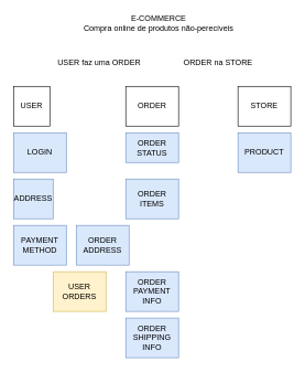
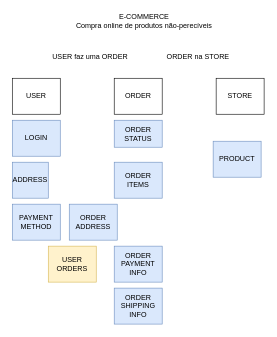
  <mxCell id="0" />
  <mxCell id="1" parent="0" />
  <mxCell id="2" value="ORDER" style="rounded=0;whiteSpace=wrap;html=1;" vertex="1" parent="1"><mxGeometry x="190" y="130" width="80" height="60" as="geometry" /></mxCell>
- <mxCell id="3" value="USER" style="rounded=0;whiteSpace=wrap;html=1;" vertex="1" parent="1"><mxGeometry x="20" y="130" width="55" height="60" as="geometry" /></mxCell>
+ <mxCell id="3" value="USER" style="rounded=0;whiteSpace=wrap;html=1;" vertex="1" parent="1"><mxGeometry x="20" y="130" width="80" height="60" as="geometry" /></mxCell>
  <mxCell id="4" value="USER faz uma ORDER" style="text;html=1;strokeColor=none;fillColor=none;align=center;verticalAlign=middle;whiteSpace=wrap;rounded=0;" vertex="1" parent="1"><mxGeometry x="40" y="80" width="220" height="30" as="geometry" /></mxCell>
  <mxCell id="5" value="STORE" style="rounded=0;whiteSpace=wrap;html=1;" vertex="1" parent="1"><mxGeometry x="360" y="130" width="80" height="60" as="geometry" /></mxCell>
  <mxCell id="6" value="ORDER na STORE" style="text;html=1;strokeColor=none;fillColor=none;align=center;verticalAlign=middle;whiteSpace=wrap;rounded=0;" vertex="1" parent="1"><mxGeometry x="220" y="80" width="220" height="30" as="geometry" /></mxCell>
  <mxCell id="7" value="E-COMMERCE&lt;br&gt;Compra online de produtos não-perecíveis" style="text;html=1;strokeColor=none;fillColor=none;align=center;verticalAlign=middle;whiteSpace=wrap;rounded=0;" vertex="1" parent="1"><mxGeometry x="90" y="20" width="300" height="30" as="geometry" /></mxCell>
  <mxCell id="8" value="LOGIN" style="rounded=0;whiteSpace=wrap;html=1;fillColor=#dae8fc;strokeColor=#6c8ebf;" vertex="1" parent="1"><mxGeometry x="20" y="200" width="80" height="60" as="geometry" /></mxCell>
  <mxCell id="9" value="ADDRESS" style="rounded=0;whiteSpace=wrap;html=1;fillColor=#dae8fc;strokeColor=#6c8ebf;" vertex="1" parent="1"><mxGeometry x="20" y="270" width="60" height="60" as="geometry" /></mxCell>
  <mxCell id="10" value="PAYMENT METHOD" style="rounded=0;whiteSpace=wrap;html=1;fillColor=#dae8fc;strokeColor=#6c8ebf;" vertex="1" parent="1"><mxGeometry x="20" y="340" width="80" height="60" as="geometry" /></mxCell>
  <mxCell id="11" value="USER ORDERS" style="rounded=0;whiteSpace=wrap;html=1;fillColor=#fff2cc;strokeColor=#d6b656;" vertex="1" parent="1"><mxGeometry x="80" y="410" width="80" height="60" as="geometry" /></mxCell>
  <mxCell id="12" value="ORDER STATUS" style="rounded=0;whiteSpace=wrap;html=1;fillColor=#dae8fc;strokeColor=#6c8ebf;" vertex="1" parent="1"><mxGeometry x="190" y="200" width="80" height="45" as="geometry" /></mxCell>
  <mxCell id="13" value="ORDER ITEMS" style="rounded=0;whiteSpace=wrap;html=1;fillColor=#dae8fc;strokeColor=#6c8ebf;" vertex="1" parent="1"><mxGeometry x="190" y="270" width="80" height="60" as="geometry" /></mxCell>
  <mxCell id="14" value="ORDER ADDRESS" style="rounded=0;whiteSpace=wrap;html=1;fillColor=#dae8fc;strokeColor=#6c8ebf;" vertex="1" parent="1"><mxGeometry x="115" y="340" width="80" height="60" as="geometry" /></mxCell>
  <mxCell id="15" value="ORDER PAYMENT INFO" style="rounded=0;whiteSpace=wrap;html=1;fillColor=#dae8fc;strokeColor=#6c8ebf;" vertex="1" parent="1"><mxGeometry x="190" y="410" width="80" height="60" as="geometry" /></mxCell>
  <mxCell id="16" value="ORDER SHIPPING&lt;br&gt;INFO" style="rounded=0;whiteSpace=wrap;html=1;fillColor=#dae8fc;strokeColor=#6c8ebf;" vertex="1" parent="1"><mxGeometry x="190" y="480" width="80" height="60" as="geometry" /></mxCell>
- <mxCell id="17" value="PRODUCT" style="rounded=0;whiteSpace=wrap;html=1;fillColor=#dae8fc;strokeColor=#6c8ebf;" vertex="1" parent="1"><mxGeometry x="360" y="200" width="80" height="60" as="geometry" /></mxCell>
+ <mxCell id="17" value="PRODUCT" style="rounded=0;whiteSpace=wrap;html=1;fillColor=#dae8fc;strokeColor=#6c8ebf;" vertex="1" parent="1"><mxGeometry x="355" y="235" width="80" height="60" as="geometry" /></mxCell>
